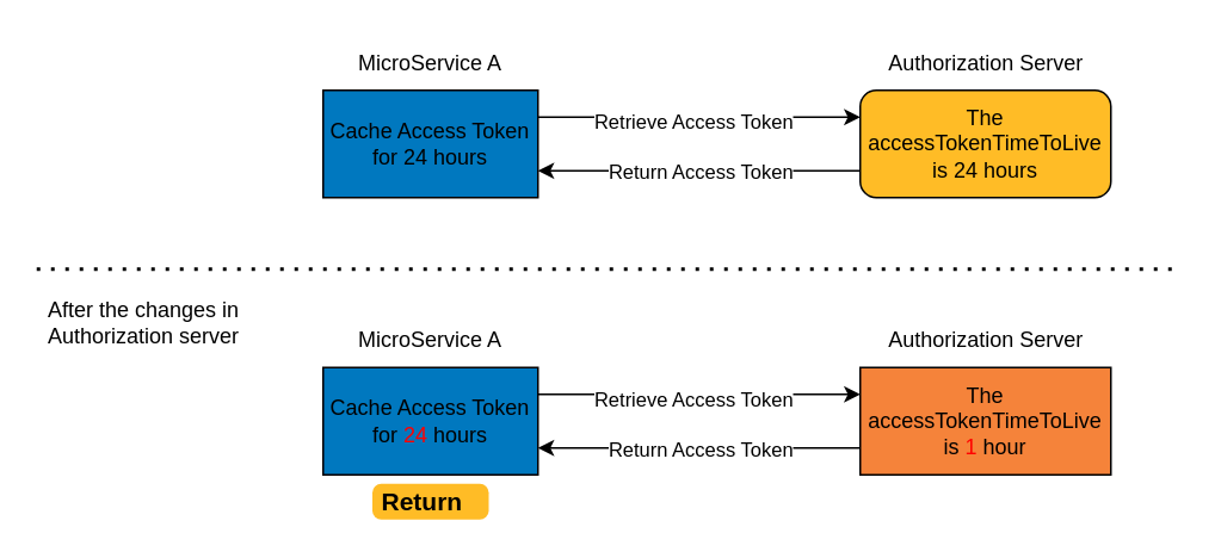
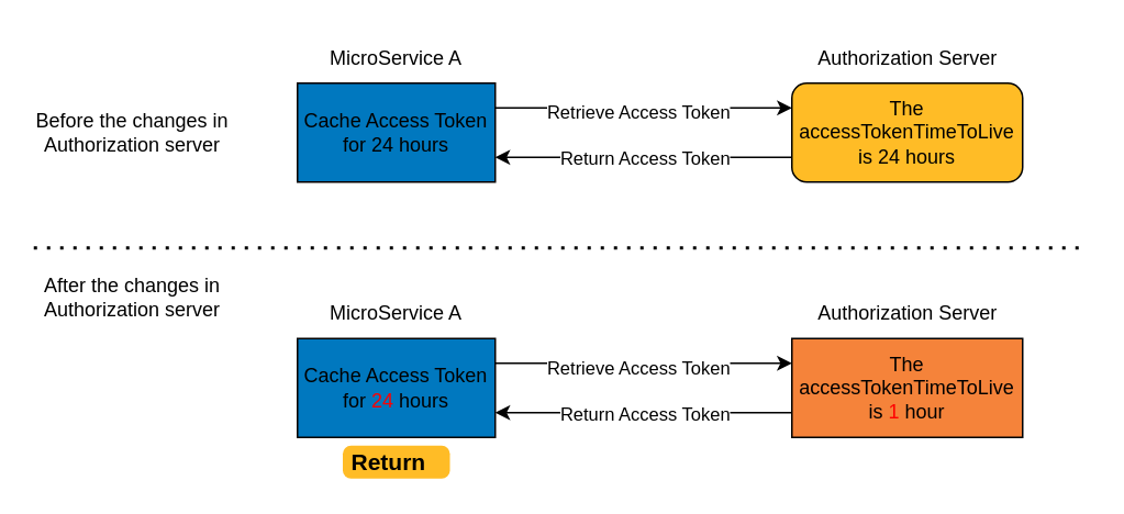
  <mxCell id="0" />
  <mxCell id="1" parent="0" />
  <mxCell id="2" value="Cache Access Token for 24 hours" style="rounded=0;whiteSpace=wrap;html=1;fillColor=#0078BF;shadow=0;glass=0;" parent="1" vertex="1"><mxGeometry x="180" y="50" width="120" height="60" as="geometry" /></mxCell>
  <mxCell id="3" value="The accessTokenTimeToLive is 24 hours" style="rounded=1;whiteSpace=wrap;html=1;fillColor=#ffbc26;shadow=0;" parent="1" vertex="1"><mxGeometry x="480" y="50" width="140" height="60" as="geometry" /></mxCell>
  <mxCell id="4" value="" style="endArrow=classic;html=1;rounded=0;exitX=1;exitY=0.25;exitDx=0;exitDy=0;entryX=0;entryY=0.25;entryDx=0;entryDy=0;" parent="1" source="2" target="3" edge="1"><mxGeometry width="50" height="50" relative="1" as="geometry"><mxPoint x="220" y="110" as="sourcePoint" /><mxPoint x="270" y="60" as="targetPoint" /></mxGeometry></mxCell>
  <mxCell id="5" value="Retrieve Access Token" style="edgeLabel;html=1;align=center;verticalAlign=middle;resizable=0;points=[];" parent="4" vertex="1" connectable="0"><mxGeometry x="-0.044" y="-2" relative="1" as="geometry"><mxPoint as="offset" /></mxGeometry></mxCell>
  <mxCell id="6" value="" style="endArrow=classic;html=1;rounded=0;exitX=0;exitY=0.75;exitDx=0;exitDy=0;entryX=1;entryY=0.75;entryDx=0;entryDy=0;" parent="1" source="3" target="2" edge="1"><mxGeometry width="50" height="50" relative="1" as="geometry"><mxPoint x="220" y="110" as="sourcePoint" /><mxPoint x="270" y="60" as="targetPoint" /></mxGeometry></mxCell>
  <mxCell id="7" value="Return Access Token" style="edgeLabel;html=1;align=center;verticalAlign=middle;resizable=0;points=[];" parent="6" vertex="1" connectable="0"><mxGeometry x="0.256" relative="1" as="geometry"><mxPoint x="23" as="offset" /></mxGeometry></mxCell>
  <mxCell id="8" value="MicroService A" style="text;html=1;align=center;verticalAlign=middle;whiteSpace=wrap;rounded=0;" parent="1" vertex="1"><mxGeometry x="195" y="20" width="90" height="30" as="geometry" /></mxCell>
  <mxCell id="9" value="Authorization Server" style="text;html=1;align=center;verticalAlign=middle;whiteSpace=wrap;rounded=0;" parent="1" vertex="1"><mxGeometry x="492.5" y="20" width="115" height="30" as="geometry" /></mxCell>
  <mxCell id="10" value="Cache Access Token for &lt;font style=&quot;color: rgb(255, 0, 0);&quot;&gt;24&lt;/font&gt; hours" style="rounded=0;whiteSpace=wrap;html=1;fillColor=#0078BF;" parent="1" vertex="1"><mxGeometry x="180" y="205" width="120" height="60" as="geometry" /></mxCell>
  <mxCell id="11" value="The accessTokenTimeToLive is&lt;font style=&quot;color: rgb(255, 0, 0);&quot;&gt; 1&lt;/font&gt; hour" style="whiteSpace=wrap;html=1;fillColor=#F5833A;rounded=0;" parent="1" vertex="1"><mxGeometry x="480" y="205" width="140" height="60" as="geometry" /></mxCell>
  <mxCell id="12" value="" style="endArrow=classic;html=1;rounded=0;exitX=1;exitY=0.25;exitDx=0;exitDy=0;entryX=0;entryY=0.25;entryDx=0;entryDy=0;" parent="1" source="10" target="11" edge="1"><mxGeometry width="50" height="50" relative="1" as="geometry"><mxPoint x="220" y="265" as="sourcePoint" /><mxPoint x="270" y="215" as="targetPoint" /></mxGeometry></mxCell>
  <mxCell id="13" value="Retrieve Access Token" style="edgeLabel;html=1;align=center;verticalAlign=middle;resizable=0;points=[];" parent="12" vertex="1" connectable="0"><mxGeometry x="-0.044" y="-2" relative="1" as="geometry"><mxPoint as="offset" /></mxGeometry></mxCell>
  <mxCell id="14" value="" style="endArrow=classic;html=1;rounded=0;exitX=0;exitY=0.75;exitDx=0;exitDy=0;entryX=1;entryY=0.75;entryDx=0;entryDy=0;" parent="1" source="11" target="10" edge="1"><mxGeometry width="50" height="50" relative="1" as="geometry"><mxPoint x="220" y="265" as="sourcePoint" /><mxPoint x="270" y="215" as="targetPoint" /></mxGeometry></mxCell>
  <mxCell id="15" value="Return Access Token" style="edgeLabel;html=1;align=center;verticalAlign=middle;resizable=0;points=[];" parent="14" vertex="1" connectable="0"><mxGeometry x="0.256" relative="1" as="geometry"><mxPoint x="23" as="offset" /></mxGeometry></mxCell>
  <mxCell id="16" value="MicroService A" style="text;html=1;align=center;verticalAlign=middle;whiteSpace=wrap;rounded=0;" parent="1" vertex="1"><mxGeometry x="195" y="175" width="90" height="30" as="geometry" /></mxCell>
  <mxCell id="17" value="Authorization Server" style="text;html=1;align=center;verticalAlign=middle;whiteSpace=wrap;rounded=0;" parent="1" vertex="1"><mxGeometry x="492.5" y="175" width="115" height="30" as="geometry" /></mxCell>
+ <mxCell id="18" value="Before the changes in Authorization server" style="text;html=1;align=center;verticalAlign=middle;whiteSpace=wrap;rounded=0;" parent="1" vertex="1"><mxGeometry y="65" width="120" height="30" as="geometry" x="20" /></mxCell>
  <mxCell id="19" value="After the changes in Authorization server" style="text;html=1;align=center;verticalAlign=middle;whiteSpace=wrap;rounded=0;" parent="1" vertex="1"><mxGeometry x="20" y="165" width="120" height="30" as="geometry" /></mxCell>
  <mxCell id="20" value="" style="endArrow=none;dashed=1;html=1;dashPattern=1 3;strokeWidth=2;rounded=0;" parent="1" edge="1"><mxGeometry width="50" height="50" relative="1" as="geometry"><mxPoint y="150" as="sourcePoint" x="20" /><mxPoint x="660" y="150" as="targetPoint" /></mxGeometry></mxCell>
  <mxCell id="21" value="Return" style="html=1;shadow=0;dashed=0;shape=mxgraph.bootstrap.rrect;rSize=5;strokeColor=none;strokeWidth=1;fillColor=#FFBC26;fontColor=#000000;whiteSpace=wrap;align=left;verticalAlign=middle;spacingLeft=0;fontStyle=1;fontSize=14;spacing=5;" parent="1" vertex="1"><mxGeometry x="207.5" y="270" width="65" height="20" as="geometry" /></mxCell>
